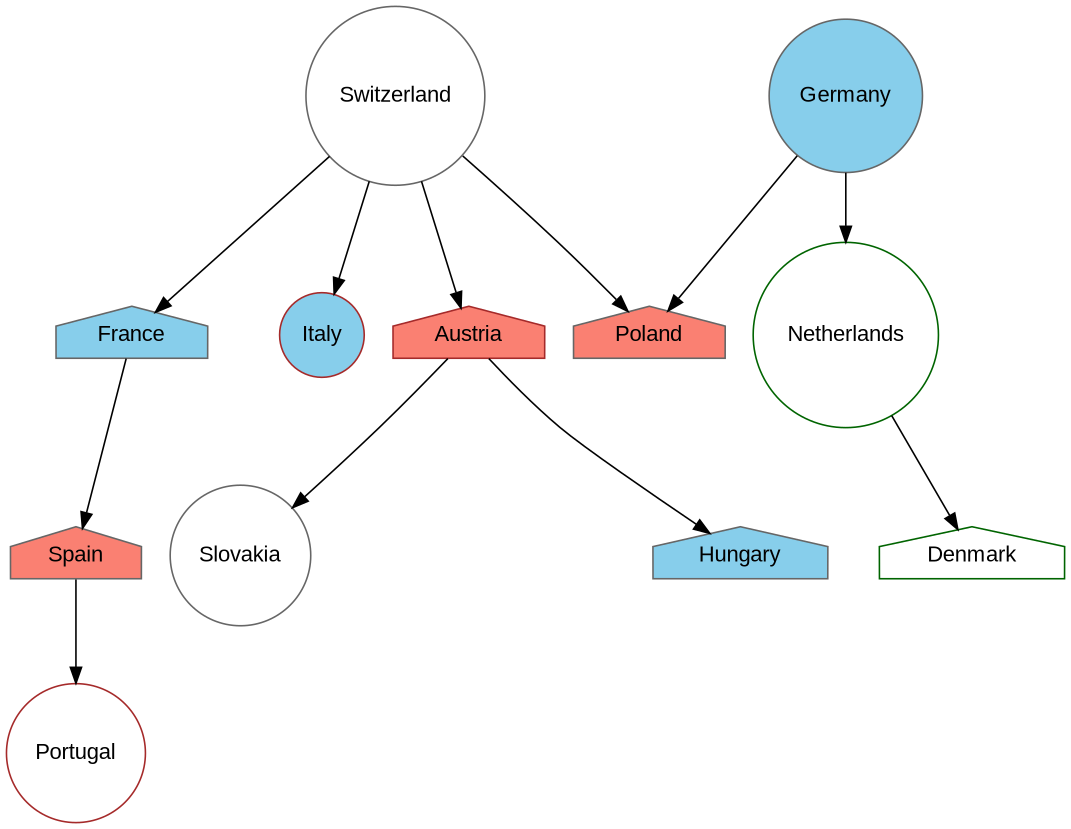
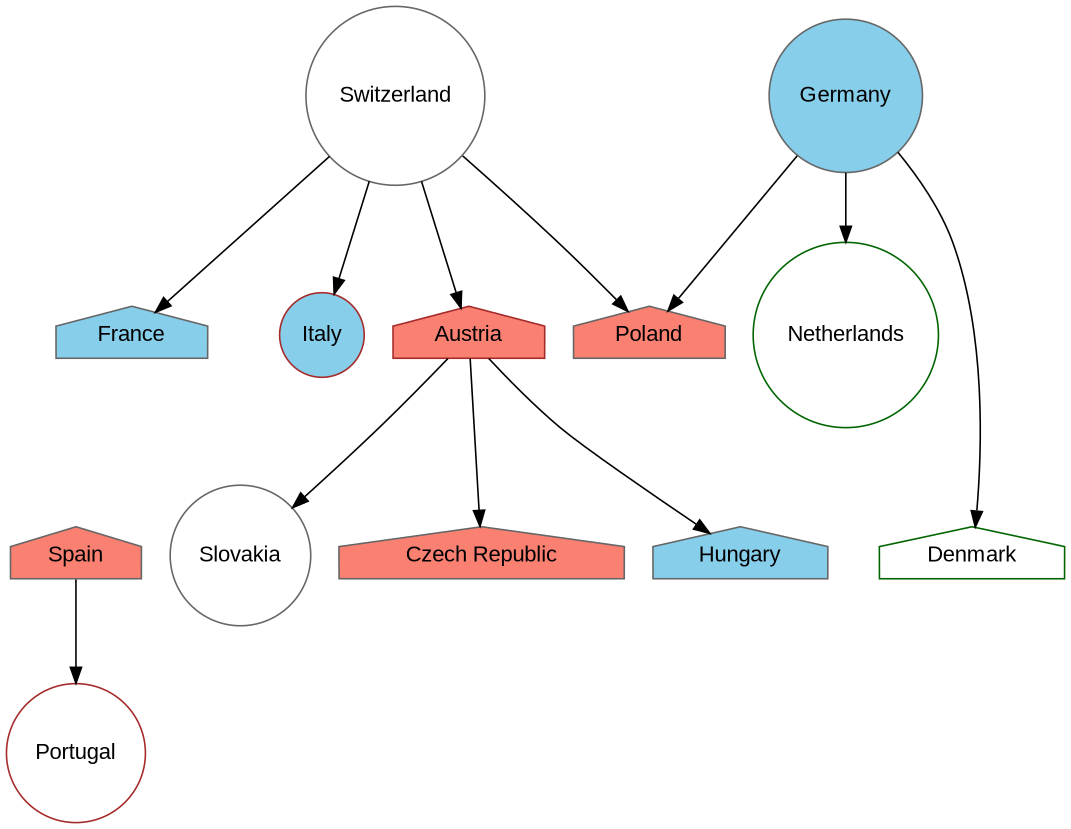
  digraph {
    fontname="Liberation Sans"
    node [color=gray40 fillcolor=white fontname="Liberation Sans" shape=house style=filled]
    edge [fontname="Liberation Sans"]
    France [fillcolor=skyblue]
    Spain [fillcolor=salmon]
    Portugal [color=brown shape=circle]
    Switzerland [shape=circle]
    Italy [color=brown fillcolor=skyblue shape=circle]
    Austria [color=brown fillcolor=salmon]
    Poland [fillcolor=salmon]
    Slovakia [shape=circle]
+   "Czech Republic" [fillcolor=salmon]
    Hungary [fillcolor=skyblue]
    Germany [fillcolor=skyblue shape=circle]
    Netherlands [color=darkgreen shape=circle]
    Denmark [color=darkgreen]
-   France -> Spain
    Spain -> Portugal
    Switzerland -> France
    Switzerland -> Italy
    Switzerland -> Austria
    Switzerland -> Poland
    Austria -> Slovakia
+   Austria -> "Czech Republic"
    Austria -> Hungary
    Germany -> Poland
    Germany -> Netherlands
-   Netherlands -> Denmark
+   Germany -> Denmark
  }
